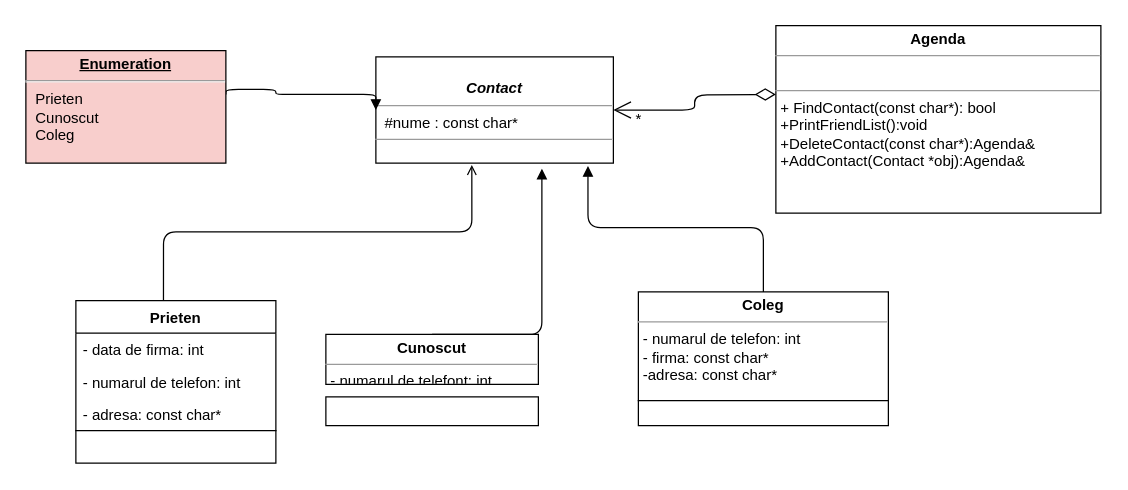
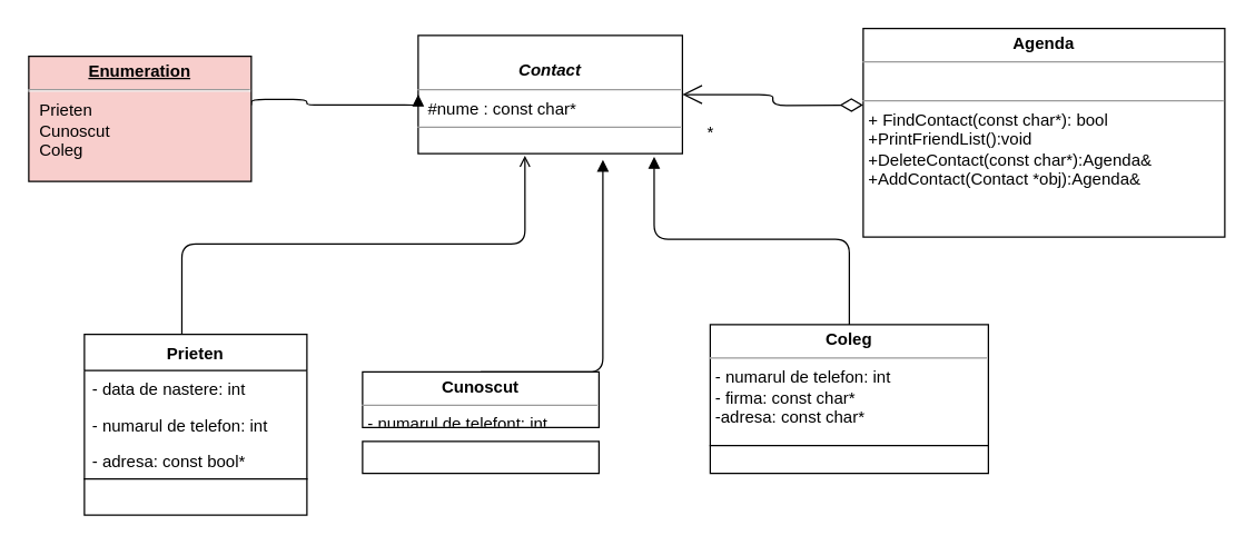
  <mxCell id="0" />
  <mxCell id="1" parent="0" />
- <mxCell id="2" value="&lt;p style=&quot;margin: 0px ; margin-top: 4px ; text-align: center&quot;&gt;&lt;br&gt;&lt;b&gt;&lt;i&gt;Contact&lt;/i&gt;&lt;/b&gt;&lt;/p&gt;&lt;hr size=&quot;1&quot;&gt;&lt;p style=&quot;margin: 0px ; margin-left: 4px&quot;&gt;&amp;nbsp;#nume : const char*&lt;br&gt;&lt;/p&gt;&lt;hr size=&quot;1&quot;&gt;&lt;p style=&quot;margin: 0px ; margin-left: 4px&quot;&gt;&lt;br&gt;&lt;/p&gt;" style="verticalAlign=top;align=left;overflow=fill;fontSize=12;fontFamily=Helvetica;html=1;" parent="1" vertex="1"><mxGeometry x="300" y="45" width="190" height="85" as="geometry" /></mxCell>
+ <mxCell id="2" value="&lt;p style=&quot;margin: 0px ; margin-top: 4px ; text-align: center&quot;&gt;&lt;br&gt;&lt;b&gt;&lt;i&gt;Contact&lt;/i&gt;&lt;/b&gt;&lt;/p&gt;&lt;hr size=&quot;1&quot;&gt;&lt;p style=&quot;margin: 0px ; margin-left: 4px&quot;&gt;&amp;nbsp;#nume : const char*&lt;br&gt;&lt;/p&gt;&lt;hr size=&quot;1&quot;&gt;&lt;p style=&quot;margin: 0px ; margin-left: 4px&quot;&gt;&lt;br&gt;&lt;/p&gt;" style="verticalAlign=top;align=left;overflow=fill;fontSize=12;fontFamily=Helvetica;html=1;" parent="1" vertex="1"><mxGeometry x="300" y="25" width="190" height="85" as="geometry" /></mxCell>
  <mxCell id="3" value="Prieten" style="swimlane;fontStyle=1;childLayout=stackLayout;horizontal=1;startSize=26;fillColor=none;horizontalStack=0;resizeParent=1;resizeParentMax=0;resizeLast=0;collapsible=1;marginBottom=0;" parent="1" vertex="1"><mxGeometry x="60" y="240" width="160" height="104" as="geometry"><mxRectangle x="90" y="210" width="70" height="26" as="alternateBounds" /></mxGeometry></mxCell>
- <mxCell id="4" value="- data de firma: int" style="text;strokeColor=none;fillColor=none;align=left;verticalAlign=top;spacingLeft=4;spacingRight=4;overflow=hidden;rotatable=0;points=[[0,0.5],[1,0.5]];portConstraint=eastwest;" parent="3" vertex="1"><mxGeometry y="26" width="160" height="26" as="geometry" /></mxCell>
+ <mxCell id="4" value="- data de nastere: int" style="text;strokeColor=none;fillColor=none;align=left;verticalAlign=top;spacingLeft=4;spacingRight=4;overflow=hidden;rotatable=0;points=[[0,0.5],[1,0.5]];portConstraint=eastwest;" parent="3" vertex="1"><mxGeometry y="26" width="160" height="26" as="geometry" /></mxCell>
  <mxCell id="5" value="- numarul de telefon: int" style="text;strokeColor=none;fillColor=none;align=left;verticalAlign=top;spacingLeft=4;spacingRight=4;overflow=hidden;rotatable=0;points=[[0,0.5],[1,0.5]];portConstraint=eastwest;" parent="3" vertex="1"><mxGeometry y="52" width="160" height="26" as="geometry" /></mxCell>
- <mxCell id="6" value="- adresa: const char*" style="text;strokeColor=none;fillColor=none;align=left;verticalAlign=top;spacingLeft=4;spacingRight=4;overflow=hidden;rotatable=0;points=[[0,0.5],[1,0.5]];portConstraint=eastwest;" parent="3" vertex="1"><mxGeometry y="78" width="160" height="26" as="geometry" /></mxCell>
+ <mxCell id="6" value="- adresa: const bool*" style="text;strokeColor=none;fillColor=none;align=left;verticalAlign=top;spacingLeft=4;spacingRight=4;overflow=hidden;rotatable=0;points=[[0,0.5],[1,0.5]];portConstraint=eastwest;" parent="3" vertex="1"><mxGeometry y="78" width="160" height="26" as="geometry" /></mxCell>
  <mxCell id="7" value="&lt;p style=&quot;margin: 0px ; margin-top: 4px ; text-align: center&quot;&gt;&lt;b&gt;Cunoscut&lt;/b&gt;&lt;/p&gt;&lt;hr size=&quot;1&quot;&gt;&lt;p style=&quot;margin: 0px ; margin-left: 4px&quot;&gt;- numarul de telefont: int&lt;/p&gt;&lt;p style=&quot;margin: 0px ; margin-left: 4px&quot;&gt;&lt;br&gt;&lt;/p&gt;" style="verticalAlign=top;align=left;overflow=fill;fontSize=12;fontFamily=Helvetica;html=1;" parent="1" vertex="1"><mxGeometry x="260" y="267" width="170" height="40" as="geometry" /></mxCell>
  <mxCell id="8" value="&lt;p style=&quot;margin: 0px ; margin-top: 4px ; text-align: center&quot;&gt;&lt;b&gt;Coleg&lt;/b&gt;&lt;/p&gt;&lt;hr size=&quot;1&quot;&gt;&lt;p style=&quot;margin: 0px ; margin-left: 4px&quot;&gt;- numarul de telefon: int&lt;/p&gt;&lt;p style=&quot;margin: 0px ; margin-left: 4px&quot;&gt;- firma: const char*&lt;/p&gt;&lt;p style=&quot;margin: 0px ; margin-left: 4px&quot;&gt;-adresa: const char*&lt;/p&gt;&lt;p style=&quot;margin: 0px ; margin-left: 4px&quot;&gt;&lt;br&gt;&lt;/p&gt;" style="verticalAlign=top;align=left;overflow=fill;fontSize=12;fontFamily=Helvetica;html=1;" parent="1" vertex="1"><mxGeometry x="510" y="233" width="200" height="87" as="geometry" /></mxCell>
  <mxCell id="9" value="&lt;p style=&quot;margin: 0px ; margin-top: 4px ; text-align: center&quot;&gt;&lt;b&gt;Agenda&lt;/b&gt;&lt;/p&gt;&lt;hr size=&quot;1&quot;&gt;&lt;p style=&quot;margin: 0px ; margin-left: 4px&quot;&gt;&lt;br&gt;&lt;/p&gt;&lt;hr size=&quot;1&quot;&gt;&lt;p style=&quot;margin: 0px ; margin-left: 4px&quot;&gt;+ FindContact(const char*): bool&lt;/p&gt;&lt;p style=&quot;margin: 0px ; margin-left: 4px&quot;&gt;+PrintFriendList():void&lt;/p&gt;&lt;p style=&quot;margin: 0px ; margin-left: 4px&quot;&gt;+DeleteContact(const char*):Agenda&amp;amp;&lt;/p&gt;&lt;p style=&quot;margin: 0px ; margin-left: 4px&quot;&gt;+AddContact(Contact *obj):Agenda&amp;amp;&lt;/p&gt;&lt;p style=&quot;margin: 0px ; margin-left: 4px&quot;&gt;&lt;br&gt;&lt;/p&gt;&lt;p style=&quot;margin: 0px ; margin-left: 4px&quot;&gt;&lt;br&gt;&lt;/p&gt;&lt;p style=&quot;margin: 0px ; margin-left: 4px&quot;&gt;&lt;br&gt;&lt;/p&gt;" style="verticalAlign=top;align=left;overflow=fill;fontSize=12;fontFamily=Helvetica;html=1;" parent="1" vertex="1"><mxGeometry x="620" y="20" width="260" height="150" as="geometry" /></mxCell>
  <mxCell id="10" value="" style="endArrow=open;html=1;endSize=12;startArrow=diamondThin;startSize=14;startFill=0;edgeStyle=orthogonalEdgeStyle;align=left;verticalAlign=bottom;entryX=1;entryY=0.5;entryDx=0;entryDy=0;" parent="1" target="2" edge="1"><mxGeometry x="-0.43" y="51" relative="1" as="geometry"><mxPoint x="620" y="75" as="sourcePoint" /><mxPoint x="440" y="79.5" as="targetPoint" /><Array as="points" /><mxPoint as="offset" /></mxGeometry></mxCell>
  <mxCell id="11" value="" style="endArrow=open;endFill=1;html=1;edgeStyle=orthogonalEdgeStyle;align=left;verticalAlign=top;exitX=0.438;exitY=0;exitDx=0;exitDy=0;exitPerimeter=0;entryX=0.404;entryY=1.017;entryDx=0;entryDy=0;entryPerimeter=0;" parent="1" source="3" target="2" edge="1"><mxGeometry x="-0.814" y="-10" relative="1" as="geometry"><mxPoint x="130" y="190" as="sourcePoint" /><mxPoint x="290" y="190" as="targetPoint" /><mxPoint as="offset" /></mxGeometry></mxCell>
  <mxCell id="12" value="" style="endArrow=block;endFill=1;html=1;edgeStyle=orthogonalEdgeStyle;align=left;verticalAlign=top;exitX=0.5;exitY=0;exitDx=0;exitDy=0;entryX=0.699;entryY=1.053;entryDx=0;entryDy=0;entryPerimeter=0;" parent="1" source="7" target="2" edge="1"><mxGeometry x="-0.407" y="-47" relative="1" as="geometry"><mxPoint x="380" y="170" as="sourcePoint" /><mxPoint x="540" y="170" as="targetPoint" /><Array as="points"><mxPoint x="433" y="267" /></Array><mxPoint as="offset" /></mxGeometry></mxCell>
  <mxCell id="13" value="" style="endArrow=block;endFill=1;html=1;edgeStyle=orthogonalEdgeStyle;align=left;verticalAlign=top;entryX=0.893;entryY=1.027;entryDx=0;entryDy=0;entryPerimeter=0;exitX=0.5;exitY=0;exitDx=0;exitDy=0;" parent="1" source="8" target="2" edge="1"><mxGeometry x="-0.818" y="-30" relative="1" as="geometry"><mxPoint x="570" y="210" as="sourcePoint" /><mxPoint x="460" y="210" as="targetPoint" /><mxPoint as="offset" /></mxGeometry></mxCell>
  <mxCell id="14" value="*" style="text;html=1;align=center;verticalAlign=middle;resizable=0;points=[];autosize=1;strokeColor=none;" parent="1" vertex="1"><mxGeometry x="500" y="85" width="20" height="20" as="geometry" /></mxCell>
  <mxCell id="15" value="" style="endArrow=block;endFill=1;html=1;edgeStyle=orthogonalEdgeStyle;align=left;verticalAlign=top;entryX=0;entryY=0.5;entryDx=0;entryDy=0;" parent="1" target="2" edge="1"><mxGeometry x="-1" relative="1" as="geometry"><mxPoint x="180" y="75" as="sourcePoint" /><mxPoint x="240" y="80" as="targetPoint" /><Array as="points"><mxPoint x="220" y="71" /><mxPoint x="220" y="75" /></Array></mxGeometry></mxCell>
  <mxCell id="16" value="&lt;p style=&quot;margin: 0px ; margin-top: 4px ; text-align: center ; text-decoration: underline&quot;&gt;&lt;b&gt;Enumeration&lt;/b&gt;&lt;/p&gt;&lt;hr&gt;&lt;p style=&quot;margin: 0px ; margin-left: 8px&quot;&gt;Prieten&lt;br&gt;Cunoscut&lt;br&gt;Coleg&lt;/p&gt;" style="verticalAlign=top;align=left;overflow=fill;fontSize=12;fontFamily=Helvetica;html=1;fillColor=#f8cecc;" parent="1" vertex="1"><mxGeometry x="20" y="40" width="160" height="90" as="geometry" /></mxCell>
  <mxCell id="17" value="" style="html=1;" parent="1" vertex="1"><mxGeometry x="260" y="317" width="170" height="23" as="geometry" /></mxCell>
  <mxCell id="18" value="" style="html=1;" parent="1" vertex="1"><mxGeometry x="60" y="344" width="160" height="26" as="geometry" /></mxCell>
  <mxCell id="19" value="" style="html=1;" parent="1" vertex="1"><mxGeometry x="510" y="320" width="200" height="20" as="geometry" /></mxCell>
